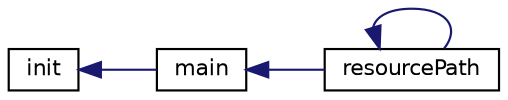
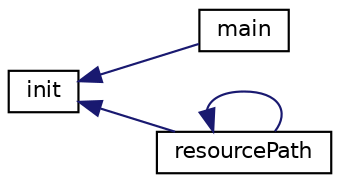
  digraph {
    rankdir=LR
    node [color=black fillcolor=white fontname=Helvetica fontsize=10 shape=record style=filled]
    edge [color=midnightblue dir=back fontname=Helvetica fontsize=10 labelfontname=Helvetica labelfontsize=10 style=solid]
    n1 [height=0.2 label=init width=0.4]
    n2 [height=0.2 label=main width=0.4]
    n3 [height=0.2 label=resourcePath width=0.4]
    n1 -> n2
-   n2 -> n3
+   n1 -> n3
    n3 -> n3
  }
